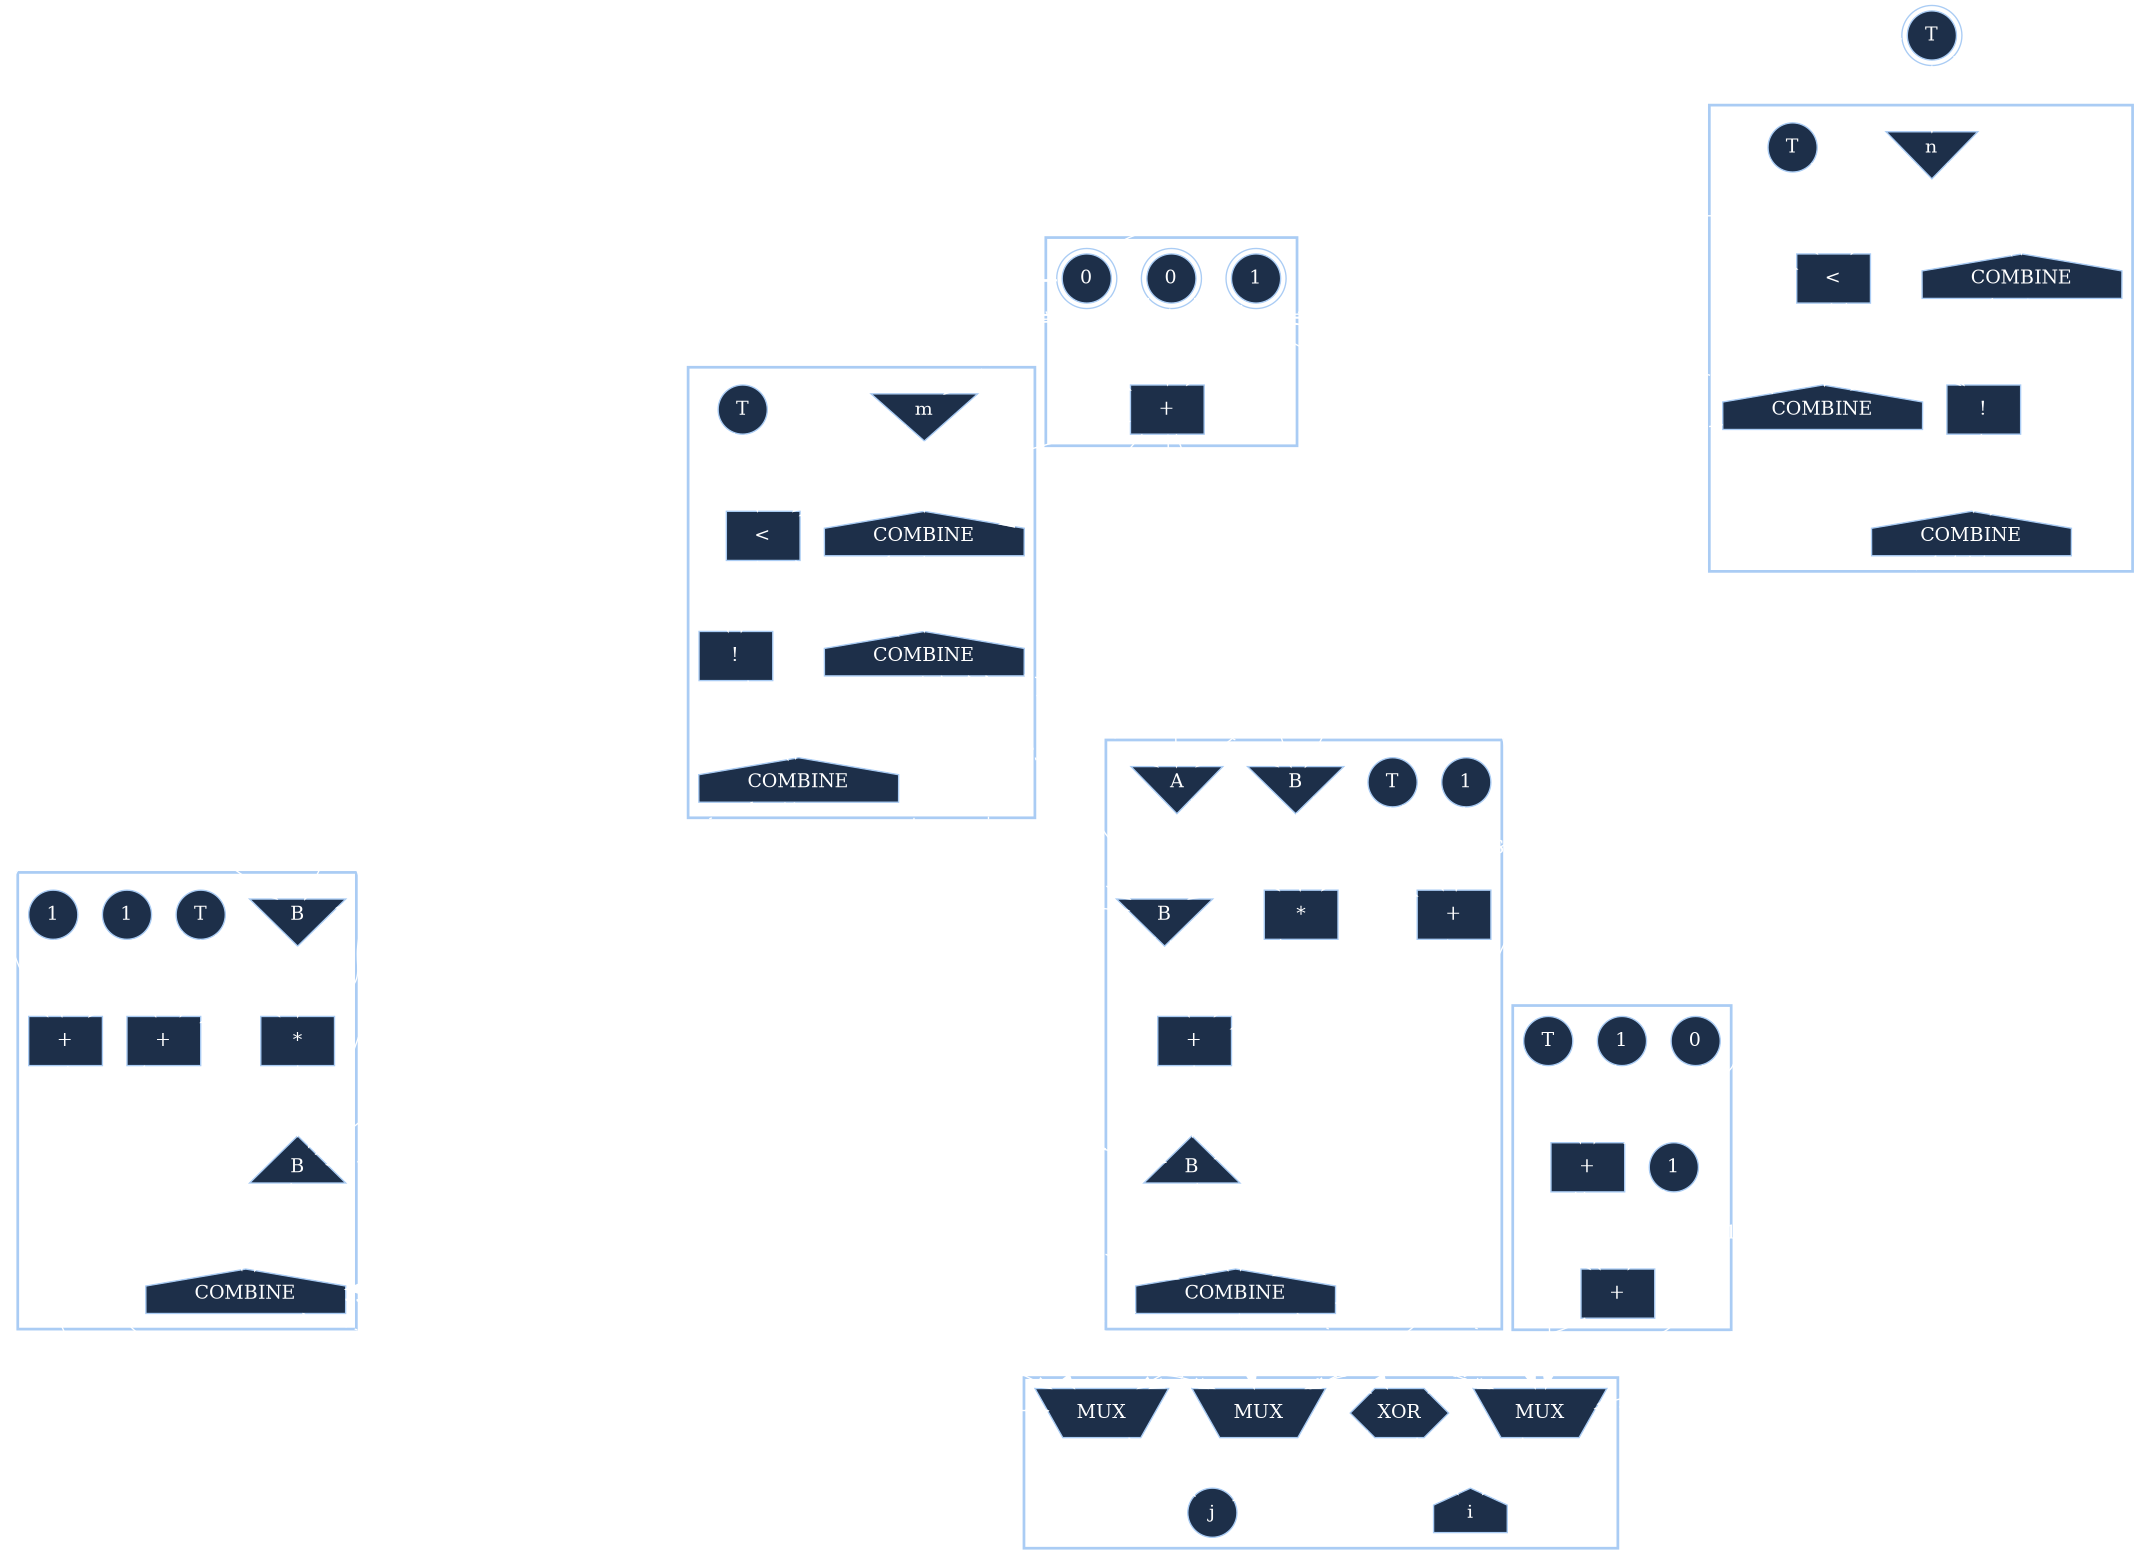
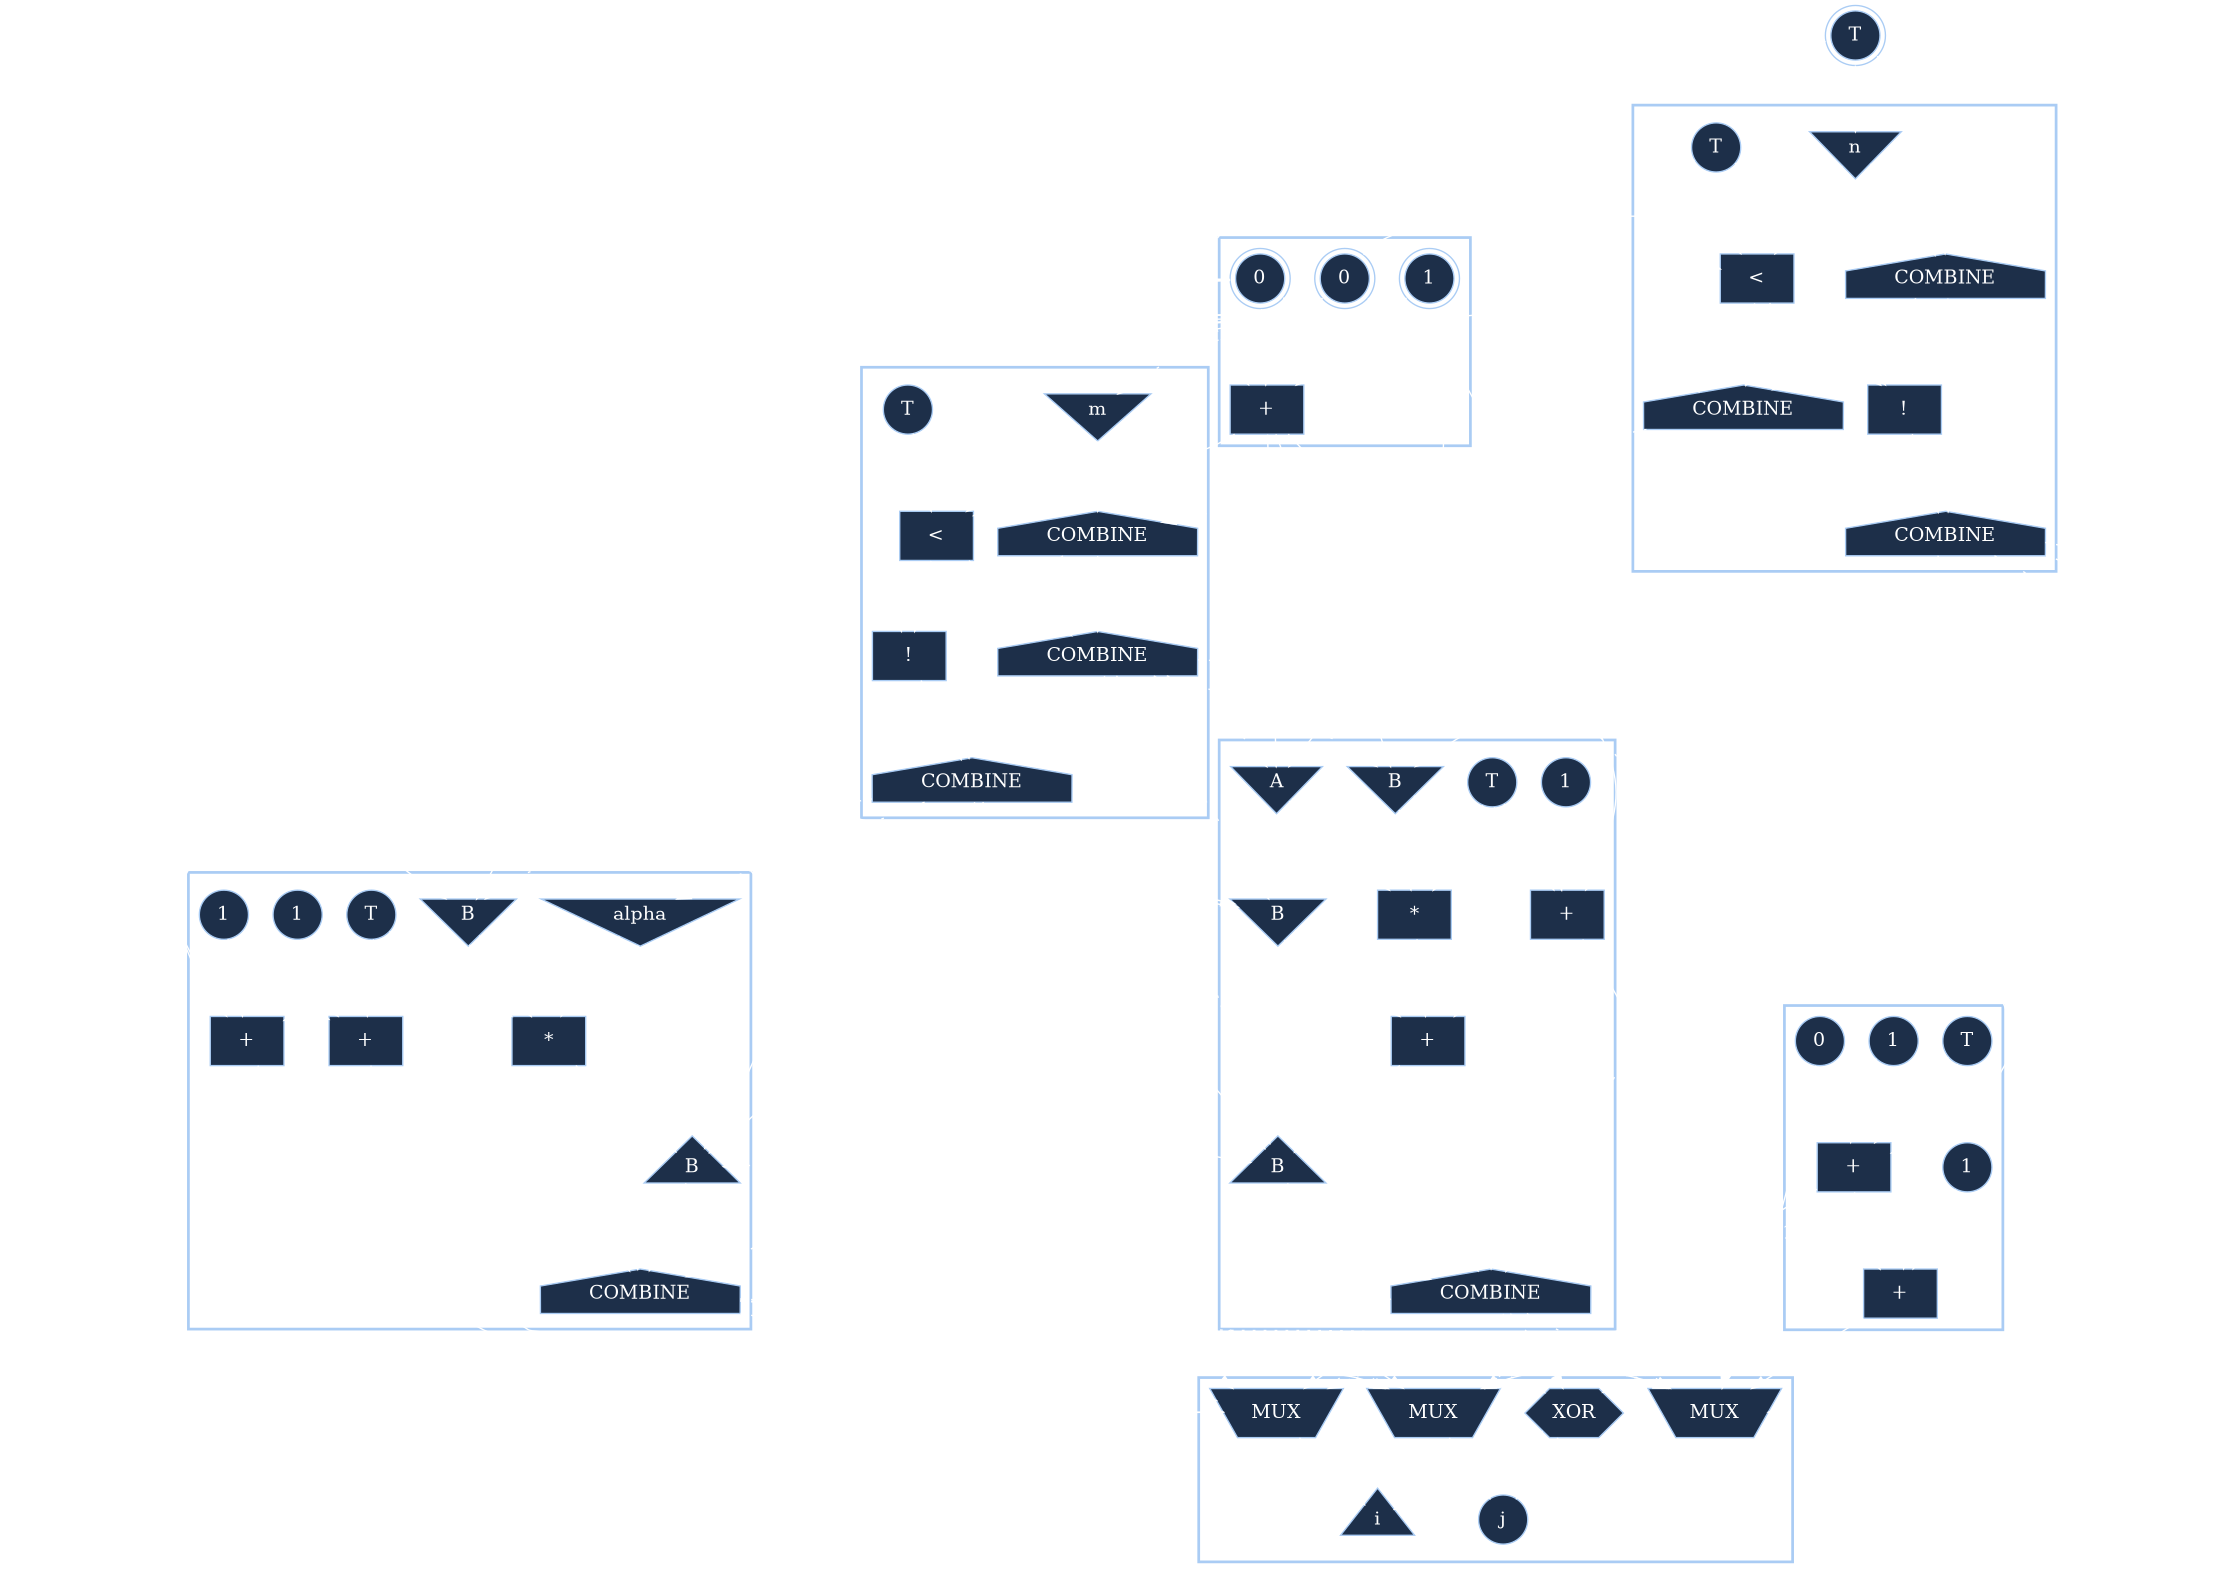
  digraph {
    fontname="DejaVu Serif"
    node [color="#aaccf4" fillcolor="#1d2f49" fontcolor=white fontname="DejaVu Serif" shape=record style=filled]
    edge [color=white fontcolor=white fontname="DejaVu Serif"]
    n1 [label=1 shape=doublecircle]
    n2 [label=0 shape=doublecircle]
    n3 [label=0 shape=doublecircle]
    n4 [label="+" operator=ADD]
    n5 [label=T shape=circle]
    n6 [label=n shape=invtriangle type=int]
    n7 [label=COMBINE shape=house]
    n8 [label=COMBINE shape=house]
    n9 [label=COMBINE shape=house]
    n10 [label="\<" operator=LT type=int]
    n11 [label="!" operator=NOT type=bool]
    n12 [label=1 shape=circle]
    n13 [label=1 shape=circle]
    n14 [label=0 shape=circle]
    n15 [label=T shape=circle]
    n16 [label="+" operator=ADD type=int]
    n17 [label="+" operator=ADD type=int]
    n18 [label=T shape=circle]
    n19 [label=m shape=invtriangle type=int]
    n20 [label=COMBINE shape=house]
    n21 [label=COMBINE shape=house]
    n22 [label=COMBINE shape=house]
    n23 [label="\<" operator=LT type=int]
    n24 [label="!" operator=NOT type=int]
    n25 [label=1 shape=circle]
    n26 [label=T shape=circle]
    n27 [label="+" operator=ADD type=int]
    n28 [label="*" operator=MUL type=int]
    n29 [label="+" operator=ADD type=int]
    n30 [label=A shape=invtriangle type=int]
    n31 [label=B shape=invtriangle type=int]
    n32 [label=B shape=invtriangle type=int]
    n33 [label=B shape=triangle]
    n34 [label=COMBINE shape=house]
    n35 [label=1 shape=circle]
    n36 [label=1 shape=circle]
    n37 [label=T shape=circle]
+   n38 [label=alpha shape=invtriangle type=int]
    n39 [label=B shape=invtriangle type=int]
    n40 [label="+" operator=ADD type=int]
    n41 [label="+" operator=ADD type=int]
    n42 [label="*" operator=MUL type=int]
    n43 [label=B shape=triangle]
    n44 [label=COMBINE shape=house]
    n45 [label=MUX shape=invtrapezium]
    n46 [label=MUX shape=invtrapezium]
    n47 [label=MUX shape=invtrapezium]
    n48 [label=XOR shape=hexagon]
-   n49 [label=i shape=house]
+   n49 [label=i shape=triangle]
    n50 [label=j shape=circle]
    n51 [label=T shape=doublecircle]
    subgraph cluster_1 {
      color="#aaccf4"
      penwidth=2
      n1
      n2
      n3
      n4
    }
    subgraph cluster_2 {
      color="#aaccf4"
      penwidth=2
      n5
      n6
      n7
      n8
      n9
      n10
      n11
    }
    subgraph cluster_3 {
      color="#aaccf4"
      penwidth=2
      n12
      n13
      n14
      n15
      n16
      n17
    }
    subgraph cluster_4 {
      color="#aaccf4"
      penwidth=2
      n18
      n19
      n20
      n21
      n22
      n23
      n24
    }
    subgraph cluster_5 {
      color="#aaccf4"
      penwidth=2
      n25
      n26
      n27
      n28
      n29
      n30
      n31
      n32
      n33
      n34
    }
    subgraph cluster_6 {
      color="#aaccf4"
      penwidth=2
      n35
      n36
      n37
+     n38
      n39
      n40
      n41
      n42
      n43
      n44
    }
    subgraph cluster_7 {
      color="#aaccf4"
      penwidth=2
      n45
      n46
      n47
      n48
      n49
      n50
    }
    n1 -> n4 [label=RHS]
    n2 -> n4 [label=LHS]
    n2 -> n16 [label=LHS]
    n2 -> n30 [label="[1]"]
    n2 -> n32 [label="[0]"]
    n2 -> n33 [label="[0]"]
    n2 -> n39 [label="[0]"]
    n2 -> n40 [label=LHS]
    n2 -> n43 [label="[0]"]
    n2 -> n46 [label=i2]
    n2 -> n46 [label=i3]
    n3 -> n10 [label=LHS]
    n3 -> n31 [label="[1]"]
    n3 -> n32 [label="[1]"]
    n3 -> n33 [label="[1]"]
    n3 -> n39 [label="[1]"]
    n3 -> n41 [label=LHS]
    n3 -> n43 [label="[1]"]
    n3 -> n45 [label=j2]
    n4 -> n23 [label=LHS]
    n4 -> n27 [label=LHS]
    n4 -> n30 [label="[0]"]
    n4 -> n31 [label="[0]"]
    n5 -> n10 [style=dotted]
    n5 -> n11 [style=dotted]
    n6 -> n7 [style=dotted]
    n6 -> n10 [label=RHS]
    n7 -> n8
    n7 -> n9
    n8 -> n19 [style=dotted]
    n8 -> n20 [style=dotted]
    n9 -> n45 [label=j1 style=dotted]
    n9 -> n46 [label=i1 style=dotted]
    n9 -> n47 [label=k1 style=dotted]
    n9 -> n48 [style=dotted]
    n10 -> n8
    n10 -> n11
    n11 -> n9
    n12 -> n16 [label=RHS]
    n13 -> n17 [label=RHS]
    n14 -> n45 [label=j1]
    n15 -> n16 [style=dotted]
    n15 -> n17 [style=dotted]
    n16 -> n17 [label=LHS]
    n16 -> n46 [label=i1]
    n17 -> n47 [label=k1]
    n18 -> n23 [style=dotted]
    n18 -> n24 [style=dotted]
    n19 -> n20 [style=dotted]
    n19 -> n23 [label=RHS]
    n20 -> n21
    n20 -> n22
    n21 -> n30 [style=dotted]
    n21 -> n31 [style=dotted]
    n21 -> n32 [style=dotted]
    n21 -> n33 [style=dotted]
    n21 -> n34 [style=dotted]
+   n22 -> n38 [style=dotted]
    n22 -> n39 [style=dotted]
    n22 -> n43 [style=dotted]
    n22 -> n44 [style=dotted]
    n23 -> n21
    n23 -> n24
    n24 -> n22
    n25 -> n27 [label=RHS]
    n26 -> n27 [style=dotted]
    n26 -> n28 [style=dotted]
    n26 -> n29 [style=dotted]
    n27 -> n47 [label=k2]
    n28 -> n29 [label=RHS]
    n29 -> n33
    n30 -> n28 [label=LHS]
    n30 -> n34 [style=dotted]
    n31 -> n28 [label=RHS]
    n31 -> n34 [style=dotted]
    n32 -> n29 [label=LHS]
    n32 -> n34 [style=dotted]
    n33 -> n34 [style=dotted]
    n34 -> n45 [label=j2 style=dotted]
    n34 -> n46 [label=i2 style=dotted]
    n34 -> n47 [label=k2 style=dotted]
    n34 -> n48 [style=dotted]
    n35 -> n40 [label=RHS]
    n36 -> n41 [label=RHS]
    n37 -> n40 [style=dotted]
    n37 -> n41 [style=dotted]
    n37 -> n42 [style=dotted]
+   n38 -> n42 [label=LHS]
+   n38 -> n44 [style=dotted]
    n39 -> n42 [label=RHS]
    n39 -> n44 [style=dotted]
    n40 -> n47 [label=k3]
    n41 -> n45 [label=j3]
    n42 -> n43
    n43 -> n44 [style=dotted]
    n44 -> n45 [label=j3 style=dotted]
    n44 -> n46 [label=i3 style=dotted]
    n44 -> n47 [label=k3 style=dotted]
    n44 -> n48 [style=dotted]
    n45 -> n50
    n46 -> n49
    n48 -> n49 [style=dotted]
    n48 -> n50 [style=dotted]
    n51 -> n4 [style=dotted]
    n51 -> n6 [style=dotted]
    n51 -> n7 [style=dotted]
  }
